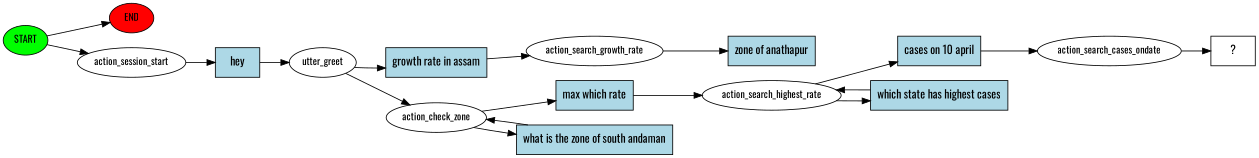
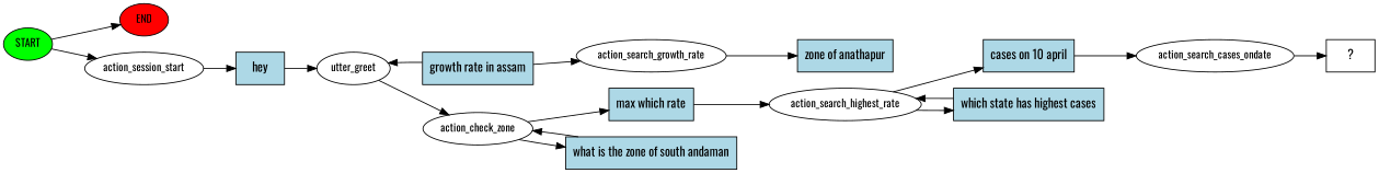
  digraph {
    fontname=Oswald
    rankdir=LR
    node [fontname=Oswald style=filled]
    edge [fontname=Oswald]
    n1 [fillcolor=green fontsize=12 label=START]
    n2 [fillcolor=red fontsize=12 label=END]
    n3 [fontsize=12 label=action_session_start style=""]
    n4 [fillcolor=lightblue label=hey shape=rect]
    n5 [fontsize=12 label=utter_greet style=""]
    n6 [fillcolor=lightblue label="growth rate in assam" shape=rect]
    n7 [fontsize=12 label=action_check_zone style=""]
    n8 [fontsize=12 label=action_search_growth_rate style=""]
    n9 [fillcolor=lightblue label="zone of anathapur" shape=rect]
    n10 [fillcolor=lightblue label="max which rate" shape=rect]
    n11 [fillcolor=lightblue label="what is the zone of south andaman" shape=rect]
    n12 [fontsize=12 label=action_search_highest_rate style=""]
    n13 [fillcolor=lightblue label="cases on 10 april" shape=rect]
    n14 [fillcolor=lightblue label="which state has highest cases" shape=rect]
    n15 [fontsize=12 label=action_search_cases_ondate style=""]
    n16 [label="  ?  " shape=rect style=""]
    n1 -> n2
    n1 -> n3
    n3 -> n4
    n4 -> n5
-   n5 -> n6
+   n6 -> n5
    n5 -> n7
    n6 -> n8
    n7 -> n10
    n7 -> n11
    n8 -> n9
    n10 -> n12
    n11 -> n7
    n12 -> n13
    n12 -> n14
    n13 -> n15
    n14 -> n12
    n15 -> n16
  }
